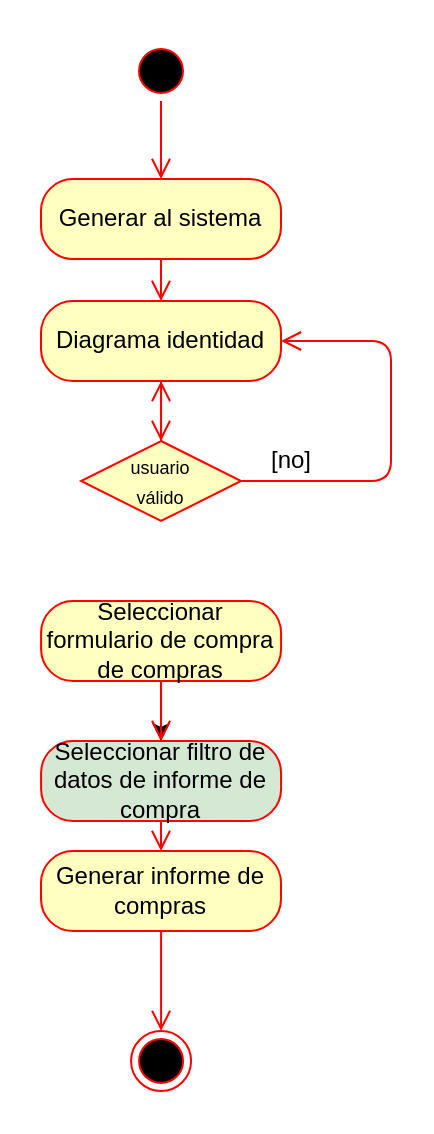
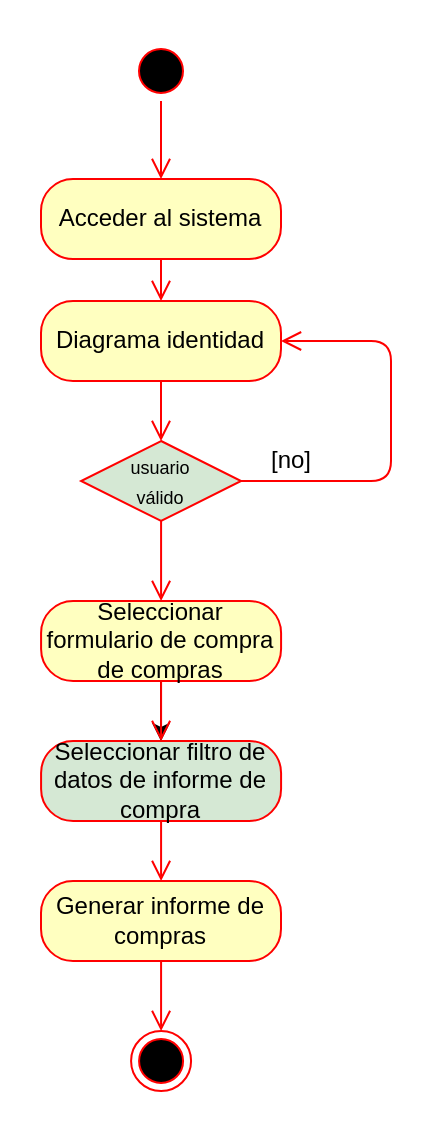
  <mxCell id="0" />
  <mxCell id="1" parent="0" />
  <mxCell id="2" value="" style="ellipse;html=1;shape=startState;fillColor=#000000;strokeColor=#ff0000;" parent="1" vertex="1"><mxGeometry x="65" y="20" width="30" height="30" as="geometry" /></mxCell>
  <mxCell id="3" value="" style="edgeStyle=orthogonalEdgeStyle;html=1;verticalAlign=bottom;endArrow=open;endSize=8;strokeColor=#ff0000;" parent="1" source="2" target="4" edge="1"><mxGeometry relative="1" as="geometry"><mxPoint x="80" y="110" as="targetPoint" /></mxGeometry></mxCell>
- <mxCell id="4" value="Generar al sistema" style="rounded=1;whiteSpace=wrap;html=1;arcSize=40;fontColor=#000000;fillColor=#ffffc0;strokeColor=#ff0000;" parent="1" vertex="1"><mxGeometry x="20" y="89" width="120" height="40" as="geometry" /></mxCell>
+ <mxCell id="4" value="Acceder al sistema" style="rounded=1;whiteSpace=wrap;html=1;arcSize=40;fontColor=#000000;fillColor=#ffffc0;strokeColor=#ff0000;" parent="1" vertex="1"><mxGeometry x="20" y="89" width="120" height="40" as="geometry" /></mxCell>
  <mxCell id="5" value="" style="edgeStyle=orthogonalEdgeStyle;html=1;verticalAlign=bottom;endArrow=open;endSize=8;strokeColor=#ff0000;" parent="1" source="4" target="6" edge="1"><mxGeometry relative="1" as="geometry"><mxPoint x="80" y="180" as="targetPoint" /></mxGeometry></mxCell>
  <mxCell id="6" value="Diagrama identidad" style="rounded=1;whiteSpace=wrap;html=1;arcSize=40;fontColor=#000000;fillColor=#ffffc0;strokeColor=#ff0000;" parent="1" vertex="1"><mxGeometry x="20" y="150" width="120" height="40" as="geometry" /></mxCell>
  <mxCell id="7" value="" style="edgeStyle=orthogonalEdgeStyle;html=1;verticalAlign=bottom;endArrow=open;endSize=8;strokeColor=#ff0000;" parent="1" source="6" edge="1"><mxGeometry relative="1" as="geometry"><mxPoint x="80" y="220" as="targetPoint" /></mxGeometry></mxCell>
- <mxCell id="8" value="&lt;font color=&quot;#000000&quot; style=&quot;font-size: 9px&quot;&gt;usuario&lt;br&gt;válido&lt;br&gt;&lt;/font&gt;" style="rhombus;whiteSpace=wrap;html=1;fillColor=#ffffc0;strokeColor=#ff0000;" parent="1" vertex="1"><mxGeometry x="40.04" y="220" width="80" height="40" as="geometry" /></mxCell>
- <mxCell id="9" value="" style="edgeStyle=orthogonalEdgeStyle;html=1;align=left;verticalAlign=top;endArrow=open;endSize=8;strokeColor=#ff0000;" parent="1" source="8" target="6" edge="1"><mxGeometry x="-1" relative="1" as="geometry"><mxPoint x="180" y="330" as="targetPoint" /><mxPoint x="205" y="290" as="sourcePoint" /></mxGeometry></mxCell>
+ <mxCell id="8" value="&lt;font color=&quot;#000000&quot; style=&quot;font-size: 9px&quot;&gt;usuario&lt;br&gt;válido&lt;br&gt;&lt;/font&gt;" style="rhombus;whiteSpace=wrap;html=1;fillColor=#d5e8d4;strokeColor=#ff0000;" parent="1" vertex="1"><mxGeometry x="40.04" y="220" width="80" height="40" as="geometry" /></mxCell>
+ <mxCell id="9" value="" style="edgeStyle=orthogonalEdgeStyle;html=1;align=left;verticalAlign=top;endArrow=open;endSize=8;strokeColor=#ff0000;entryX=0.5;entryY=0;entryDx=0;entryDy=0;" parent="1" source="8" target="13" edge="1"><mxGeometry x="-1" relative="1" as="geometry"><mxPoint x="180" y="330" as="targetPoint" /><mxPoint x="205" y="290" as="sourcePoint" /></mxGeometry></mxCell>
  <mxCell id="10" value="[no]" style="text;html=1;align=center;verticalAlign=middle;resizable=0;points=[];autosize=1;fontColor=#000000;" parent="1" vertex="1"><mxGeometry x="125" y="220" width="40" height="20" as="geometry" /></mxCell>
  <mxCell id="11" value="" style="edgeStyle=orthogonalEdgeStyle;html=1;align=left;verticalAlign=bottom;endArrow=open;endSize=8;strokeColor=#ff0000;entryX=1;entryY=0.5;entryDx=0;entryDy=0;exitX=1;exitY=0.5;exitDx=0;exitDy=0;" parent="1" target="6" edge="1"><mxGeometry x="-1" relative="1" as="geometry"><mxPoint x="140" y="170" as="targetPoint" /><mxPoint x="120" y="240" as="sourcePoint" /><Array as="points"><mxPoint x="195" y="240" /><mxPoint x="195" y="170" /></Array></mxGeometry></mxCell>
  <mxCell id="12" value="" style="edgeStyle=orthogonalEdgeStyle;rounded=0;orthogonalLoop=1;jettySize=auto;html=1;fontSize=13;fontColor=#000000;" parent="1" source="13" target="15" edge="1"><mxGeometry relative="1" as="geometry" /></mxCell>
  <mxCell id="13" value="Seleccionar formulario de compra de compras" style="rounded=1;whiteSpace=wrap;html=1;arcSize=40;fontColor=#000000;fillColor=#ffffc0;strokeColor=#ff0000;" parent="1" vertex="1"><mxGeometry x="20.04" y="300" width="120" height="40" as="geometry" /></mxCell>
  <mxCell id="14" value="" style="edgeStyle=orthogonalEdgeStyle;html=1;verticalAlign=bottom;endArrow=open;endSize=8;strokeColor=#ff0000;" parent="1" source="13" target="15" edge="1"><mxGeometry relative="1" as="geometry"><mxPoint x="88.04" y="460" as="targetPoint" /></mxGeometry></mxCell>
  <mxCell id="15" value="Seleccionar filtro de datos de informe de compra" style="rounded=1;whiteSpace=wrap;html=1;arcSize=40;fontColor=#000000;fillColor=#d5e8d4;strokeColor=#ff0000;" parent="1" vertex="1"><mxGeometry x="20.04" y="370" width="120" height="40" as="geometry" /></mxCell>
  <mxCell id="16" value="" style="edgeStyle=orthogonalEdgeStyle;html=1;verticalAlign=bottom;endArrow=open;endSize=8;strokeColor=#ff0000;fontSize=13;fontColor=#000000;" parent="1" source="15" target="17" edge="1"><mxGeometry relative="1" as="geometry"><mxPoint x="88" y="560" as="targetPoint" /></mxGeometry></mxCell>
- <mxCell id="17" value="Generar informe de compras" style="rounded=1;whiteSpace=wrap;html=1;arcSize=40;fontColor=#000000;fillColor=#ffffc0;strokeColor=#ff0000;" parent="1" vertex="1"><mxGeometry x="20" y="425" width="120" height="40" as="geometry" /></mxCell>
+ <mxCell id="17" value="Generar informe de compras" style="rounded=1;whiteSpace=wrap;html=1;arcSize=40;fontColor=#000000;fillColor=#ffffc0;strokeColor=#ff0000;" parent="1" vertex="1"><mxGeometry x="20" y="440" width="120" height="40" as="geometry" /></mxCell>
  <mxCell id="18" value="" style="edgeStyle=orthogonalEdgeStyle;html=1;verticalAlign=bottom;endArrow=open;endSize=8;strokeColor=#ff0000;fontSize=13;fontColor=#000000;entryX=0.5;entryY=0;entryDx=0;entryDy=0;" parent="1" source="17" target="19" edge="1"><mxGeometry relative="1" as="geometry"><mxPoint x="88" y="670" as="targetPoint" /></mxGeometry></mxCell>
  <mxCell id="19" value="" style="ellipse;html=1;shape=endState;fillColor=#000000;strokeColor=#ff0000;fontSize=13;fontColor=#000000;" parent="1" vertex="1"><mxGeometry x="65.04" y="515" width="30" height="30" as="geometry" /></mxCell>
